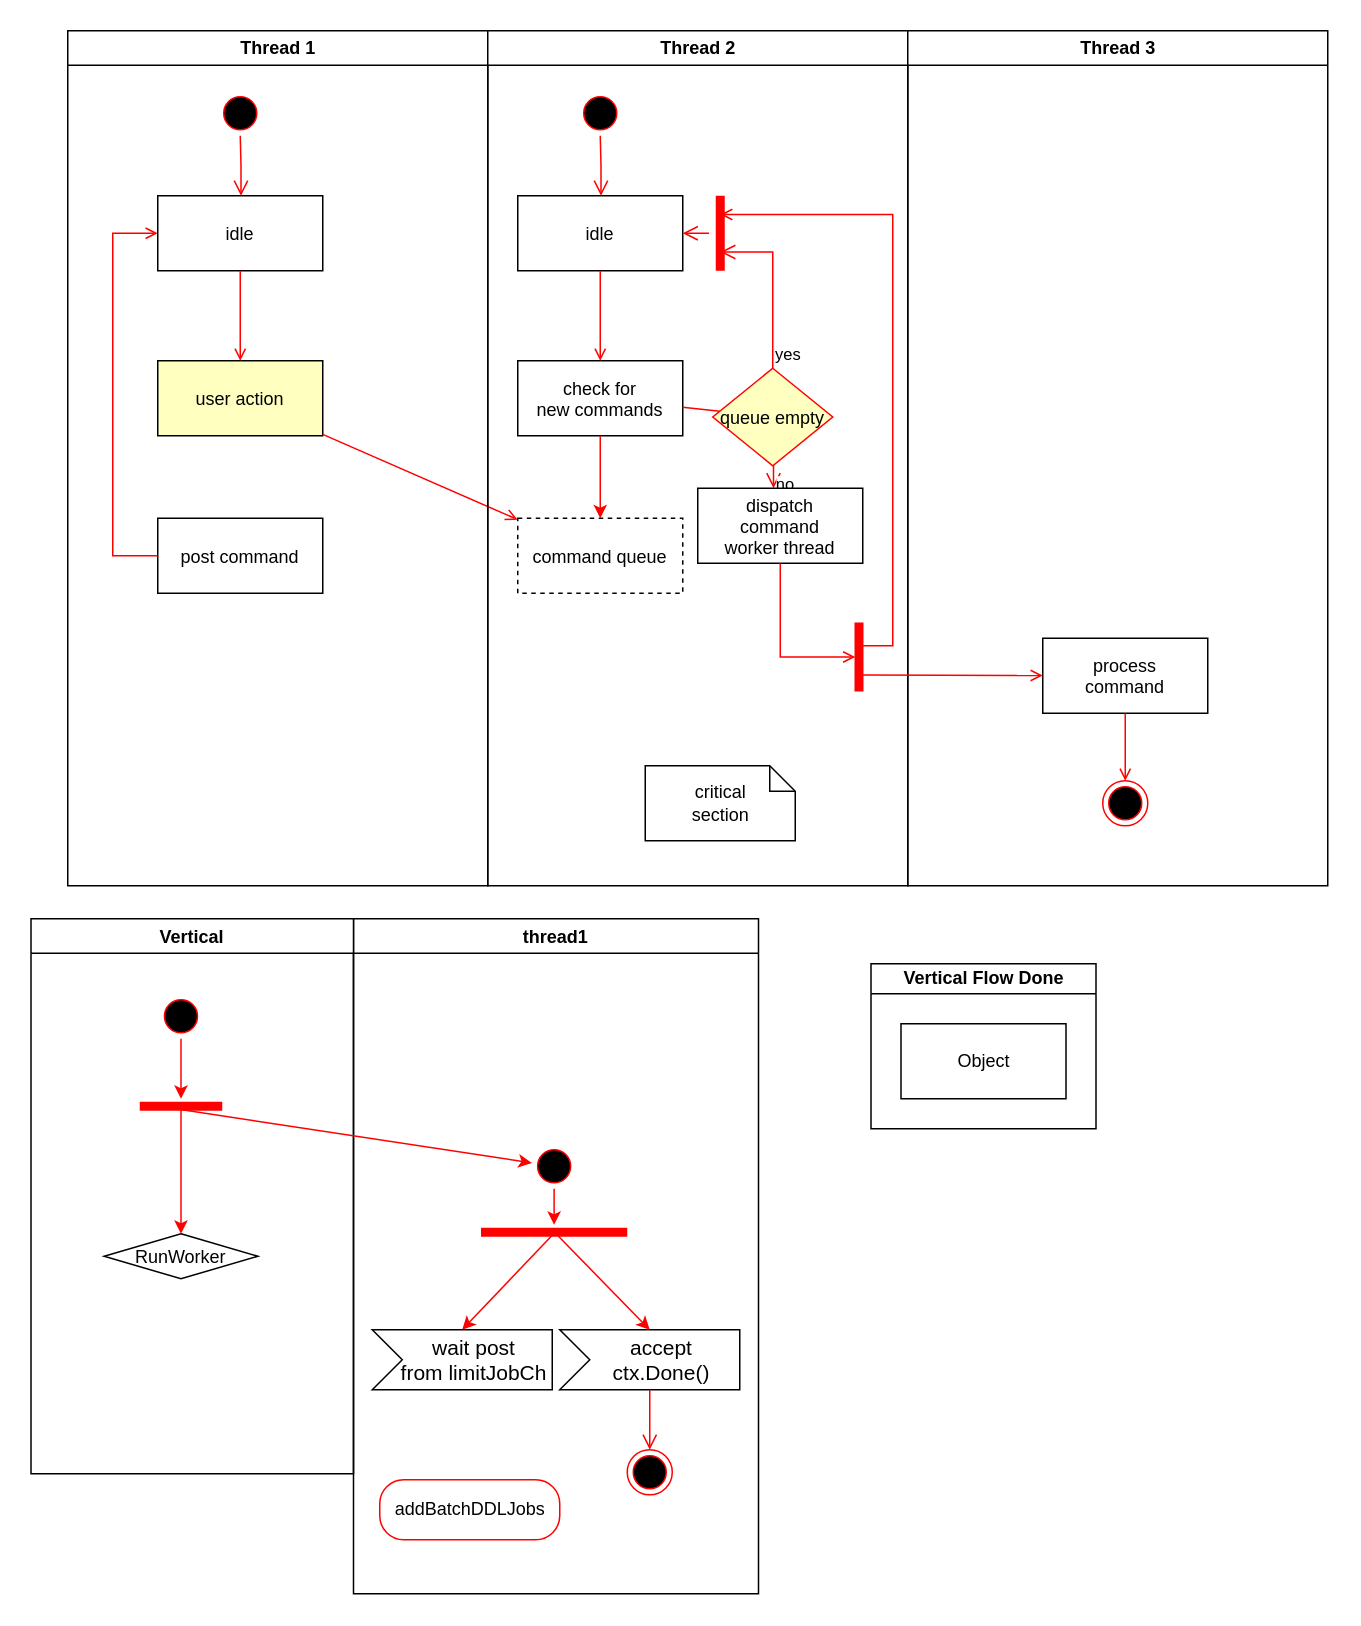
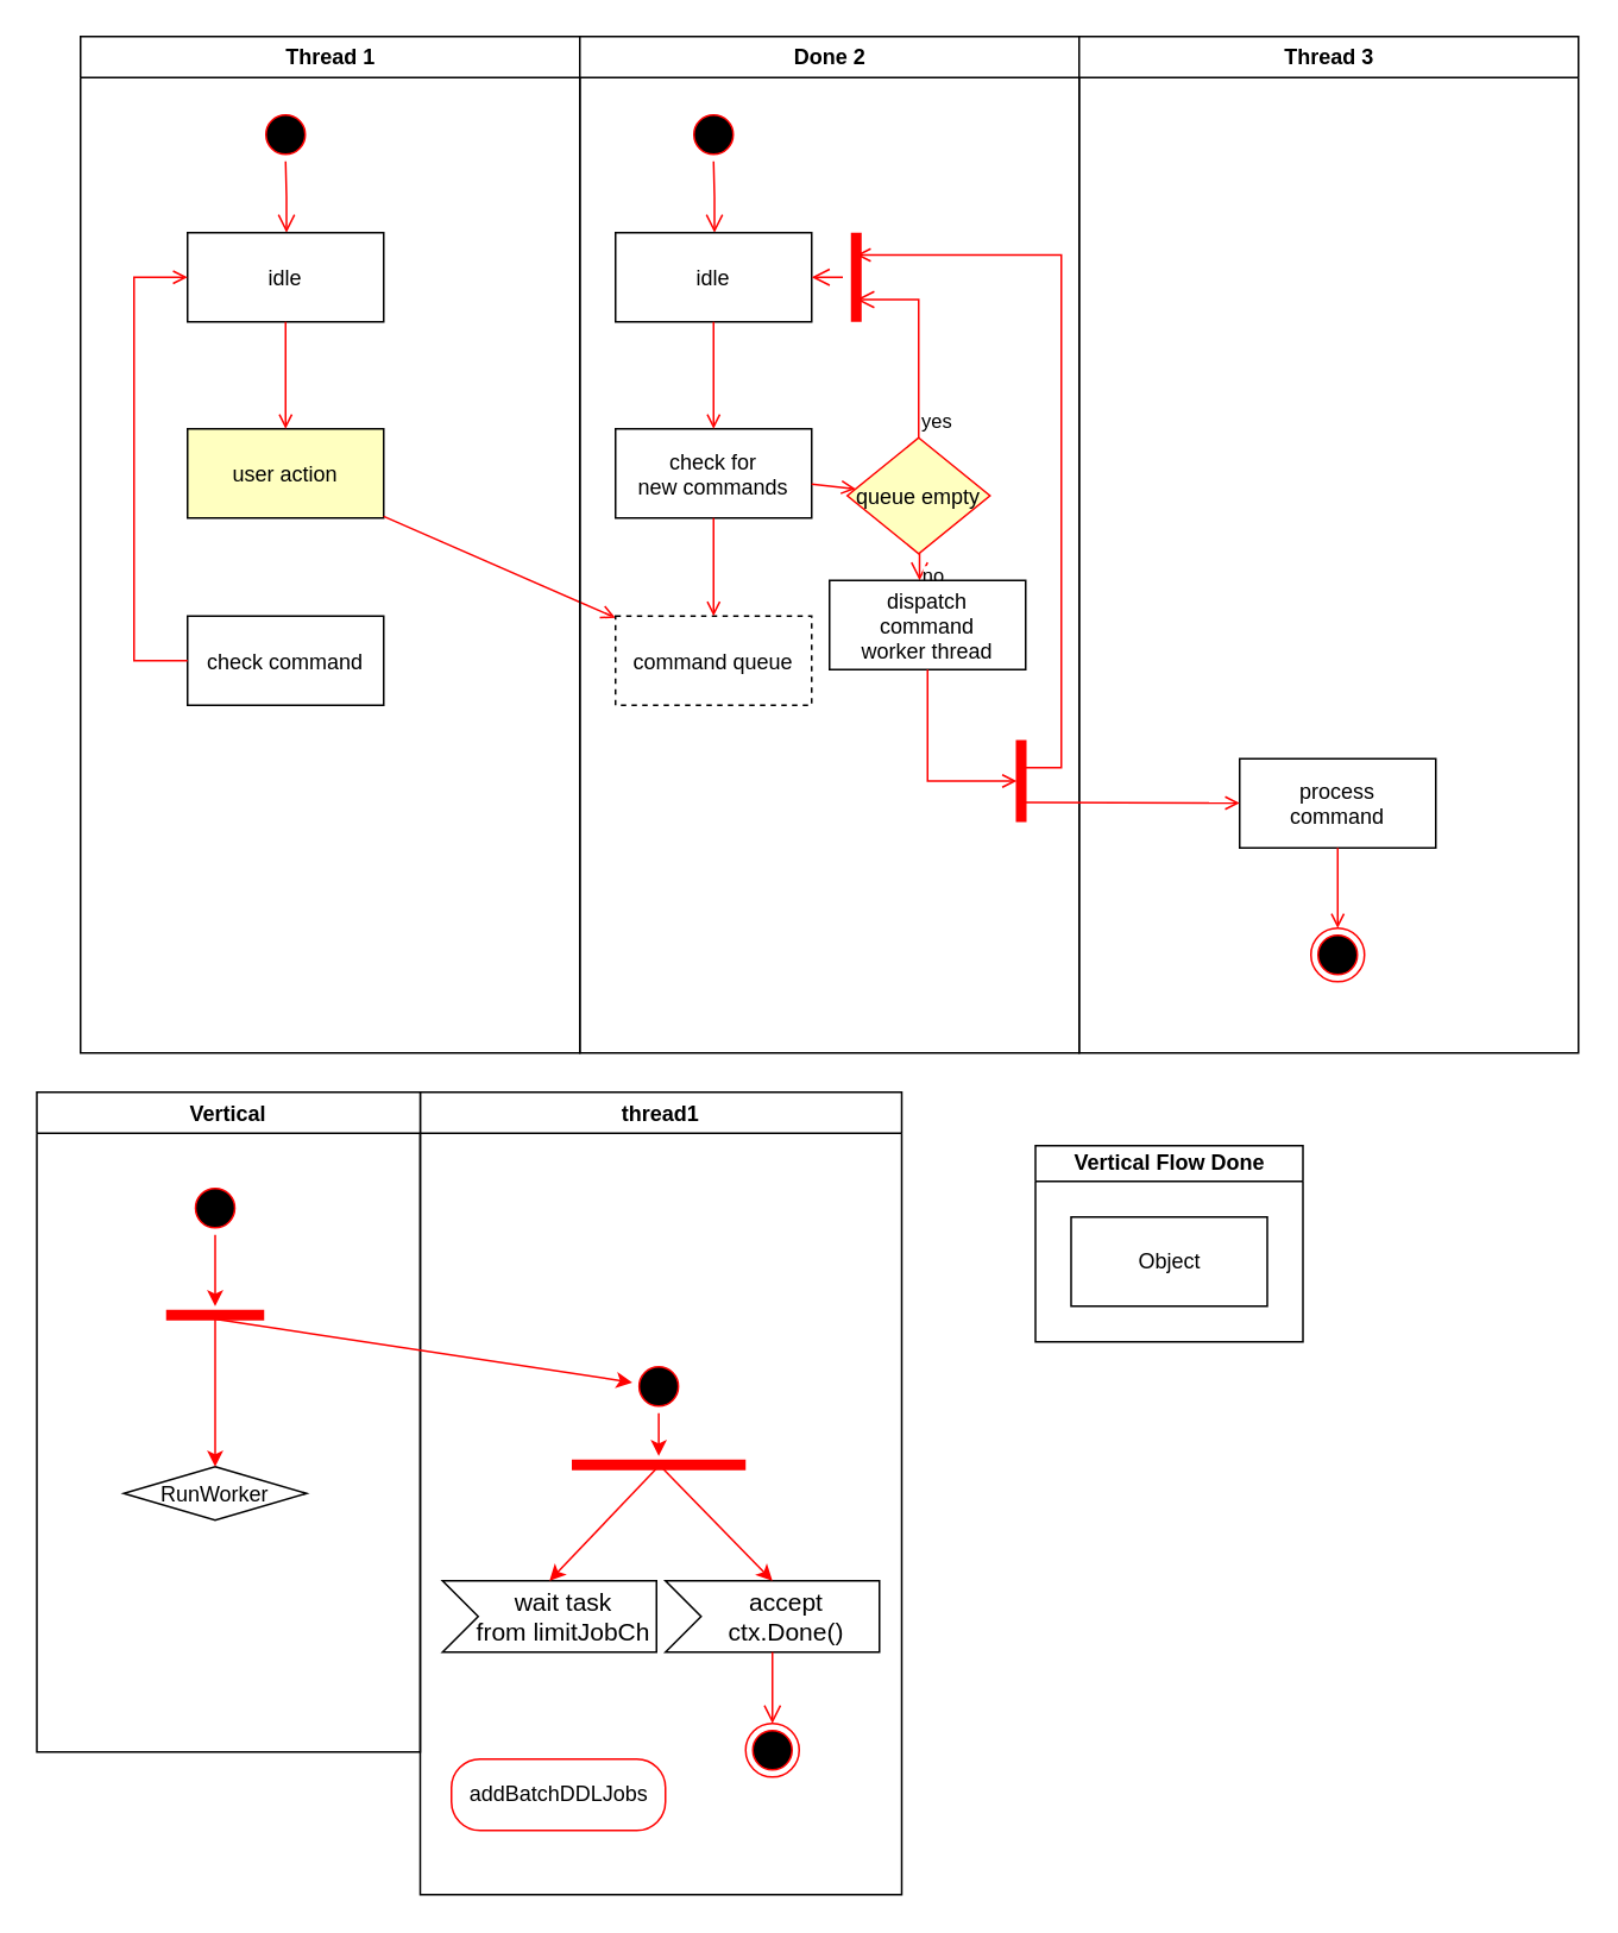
  <mxCell id="0" />
  <mxCell id="1" parent="0" />
  <mxCell id="2" value="Thread 1" style="swimlane;whiteSpace=wrap" parent="1" vertex="1"><mxGeometry x="44.5" y="20" width="280" height="570" as="geometry" /></mxCell>
  <mxCell id="3" value="" style="ellipse;shape=startState;fillColor=#000000;strokeColor=#ff0000;" parent="2" vertex="1"><mxGeometry x="100" y="40" width="30" height="30" as="geometry" /></mxCell>
  <mxCell id="4" value="" style="edgeStyle=elbowEdgeStyle;elbow=horizontal;verticalAlign=bottom;endArrow=open;endSize=8;strokeColor=#FF0000;endFill=1;rounded=0" parent="2" source="3" target="5" edge="1"><mxGeometry x="100" y="40" as="geometry"><mxPoint x="115" y="110" as="targetPoint" /></mxGeometry></mxCell>
  <mxCell id="5" value="idle" style="" parent="2" vertex="1"><mxGeometry x="60" y="110" width="110" height="50" as="geometry" /></mxCell>
  <mxCell id="6" value="user action" style="fillColor=#ffffc0;" parent="2" vertex="1"><mxGeometry x="60" y="220" width="110" height="50" as="geometry" /></mxCell>
  <mxCell id="7" value="" style="endArrow=open;strokeColor=#FF0000;endFill=1;rounded=0" parent="2" source="5" target="6" edge="1"><mxGeometry relative="1" as="geometry" /></mxCell>
- <mxCell id="8" value="post command" style="" parent="2" vertex="1"><mxGeometry x="60" y="325" width="110" height="50" as="geometry" /></mxCell>
+ <mxCell id="8" value="check command" style="" parent="2" vertex="1"><mxGeometry x="60" y="325" width="110" height="50" as="geometry" /></mxCell>
  <mxCell id="9" value="" style="endArrow=open;strokeColor=#FF0000;endFill=1;rounded=0;" parent="2" source="6" target="17" edge="1"><mxGeometry relative="1" as="geometry" /></mxCell>
  <mxCell id="10" value="" style="edgeStyle=elbowEdgeStyle;elbow=horizontal;strokeColor=#FF0000;endArrow=open;endFill=1;rounded=0" parent="2" source="8" target="5" edge="1"><mxGeometry width="100" height="100" relative="1" as="geometry"><mxPoint x="160" y="290" as="sourcePoint" /><mxPoint x="260" y="190" as="targetPoint" /><Array as="points"><mxPoint x="30" y="250" /></Array></mxGeometry></mxCell>
- <mxCell id="11" value="Thread 2" style="swimlane;whiteSpace=wrap" parent="1" vertex="1"><mxGeometry x="324.5" y="20" width="280" height="570" as="geometry" /></mxCell>
+ <mxCell id="11" value="Done 2" style="swimlane;whiteSpace=wrap" parent="1" vertex="1"><mxGeometry x="324.5" y="20" width="280" height="570" as="geometry" /></mxCell>
  <mxCell id="12" value="" style="ellipse;shape=startState;fillColor=#000000;strokeColor=#ff0000;" parent="11" vertex="1"><mxGeometry x="60" y="40" width="30" height="30" as="geometry" /></mxCell>
  <mxCell id="13" value="" style="edgeStyle=elbowEdgeStyle;elbow=horizontal;verticalAlign=bottom;endArrow=open;endSize=8;strokeColor=#FF0000;endFill=1;rounded=0" parent="11" source="12" target="14" edge="1"><mxGeometry x="40" y="20" as="geometry"><mxPoint x="55" y="90" as="targetPoint" /></mxGeometry></mxCell>
  <mxCell id="14" value="idle" style="" parent="11" vertex="1"><mxGeometry x="20" y="110" width="110" height="50" as="geometry" /></mxCell>
  <mxCell id="15" value="check for &#10;new commands" style="" parent="11" vertex="1"><mxGeometry x="20" y="220" width="110" height="50" as="geometry" /></mxCell>
  <mxCell id="16" value="" style="endArrow=open;strokeColor=#FF0000;endFill=1;rounded=0" parent="11" source="14" target="15" edge="1"><mxGeometry relative="1" as="geometry" /></mxCell>
  <mxCell id="17" value="command queue" style="dashed=1;" parent="11" vertex="1"><mxGeometry x="20" y="325" width="110" height="50" as="geometry" /></mxCell>
- <mxCell id="18" value="" style="endArrow=classic;strokeColor=#FF0000;endFill=1;rounded=0;" parent="11" source="15" target="17" edge="1"><mxGeometry relative="1" as="geometry" /></mxCell>
+ <mxCell id="18" value="" style="endArrow=open;strokeColor=#FF0000;endFill=1;rounded=0" parent="11" source="15" target="17" edge="1"><mxGeometry relative="1" as="geometry" /></mxCell>
  <mxCell id="19" value="queue empty" style="rhombus;fillColor=#ffffc0;strokeColor=#ff0000;" parent="11" vertex="1"><mxGeometry x="150" y="225" width="80" height="65" as="geometry" /></mxCell>
  <mxCell id="20" value="yes" style="edgeStyle=elbowEdgeStyle;elbow=horizontal;align=left;verticalAlign=bottom;endArrow=open;endSize=8;strokeColor=#FF0000;exitX=0.5;exitY=0;endFill=1;rounded=0;entryX=0.75;entryY=0.5;entryPerimeter=0" parent="11" source="19" target="23" edge="1"><mxGeometry x="-1" relative="1" as="geometry"><mxPoint x="160" y="150" as="targetPoint" /><Array as="points"><mxPoint x="190" y="180" /></Array></mxGeometry></mxCell>
  <mxCell id="21" value="no" style="edgeStyle=elbowEdgeStyle;elbow=horizontal;align=left;verticalAlign=top;endArrow=open;endSize=8;strokeColor=#FF0000;endFill=1;rounded=0" parent="11" source="19" target="25" edge="1"><mxGeometry x="-1" relative="1" as="geometry"><mxPoint x="190" y="305" as="targetPoint" /></mxGeometry></mxCell>
- <mxCell id="22" value="" style="endArrow=none;strokeColor=#FF0000;endFill=1;rounded=0;" parent="11" source="15" target="19" edge="1"><mxGeometry relative="1" as="geometry" /></mxCell>
+ <mxCell id="22" value="" style="endArrow=open;strokeColor=#FF0000;endFill=1;rounded=0" parent="11" source="15" target="19" edge="1"><mxGeometry relative="1" as="geometry" /></mxCell>
  <mxCell id="23" value="" style="shape=line;strokeWidth=6;strokeColor=#ff0000;rotation=90" parent="11" vertex="1"><mxGeometry x="130" y="127.5" width="50" height="15" as="geometry" /></mxCell>
  <mxCell id="24" value="" style="edgeStyle=elbowEdgeStyle;elbow=horizontal;verticalAlign=bottom;endArrow=open;endSize=8;strokeColor=#FF0000;endFill=1;rounded=0" parent="11" source="23" target="14" edge="1"><mxGeometry x="130" y="90" as="geometry"><mxPoint x="230" y="140" as="targetPoint" /></mxGeometry></mxCell>
  <mxCell id="25" value="dispatch&#10;command&#10;worker thread" style="" parent="11" vertex="1"><mxGeometry x="140" y="305" width="110" height="50" as="geometry" /></mxCell>
- <mxCell id="26" value="critical&#10;section" style="shape=note;whiteSpace=wrap;size=17" parent="11" vertex="1"><mxGeometry x="105" y="490" width="100" height="50" as="geometry" /></mxCell>
  <mxCell id="27" value="" style="whiteSpace=wrap;strokeColor=#FF0000;fillColor=#FF0000" parent="11" vertex="1"><mxGeometry x="245" y="395" width="5" height="45" as="geometry" /></mxCell>
  <mxCell id="28" value="" style="edgeStyle=elbowEdgeStyle;elbow=horizontal;entryX=0;entryY=0.5;strokeColor=#FF0000;endArrow=open;endFill=1;rounded=0" parent="11" source="25" target="27" edge="1"><mxGeometry width="100" height="100" relative="1" as="geometry"><mxPoint x="60" y="480" as="sourcePoint" /><mxPoint x="160" y="380" as="targetPoint" /><Array as="points"><mxPoint x="195" y="400" /></Array></mxGeometry></mxCell>
  <mxCell id="29" value="Thread 3" style="swimlane;whiteSpace=wrap" parent="1" vertex="1"><mxGeometry x="604.5" y="20" width="280" height="570" as="geometry" /></mxCell>
  <mxCell id="30" value="process&#10;command" style="" parent="29" vertex="1"><mxGeometry x="90" y="405" width="110" height="50" as="geometry" /></mxCell>
  <mxCell id="31" value="" style="edgeStyle=elbowEdgeStyle;elbow=horizontal;strokeColor=#FF0000;endArrow=open;endFill=1;rounded=0;entryX=0.25;entryY=0.5;entryPerimeter=0" parent="29" target="23" edge="1"><mxGeometry width="100" height="100" relative="1" as="geometry"><mxPoint x="-30" y="410" as="sourcePoint" /><mxPoint x="-120" y="120" as="targetPoint" /><Array as="points"><mxPoint x="-10" y="135" /></Array></mxGeometry></mxCell>
  <mxCell id="32" value="" style="edgeStyle=none;strokeColor=#FF0000;endArrow=open;endFill=1;rounded=0" parent="29" target="30" edge="1"><mxGeometry width="100" height="100" relative="1" as="geometry"><mxPoint x="-30" y="429.5" as="sourcePoint" /><mxPoint x="90" y="429.5" as="targetPoint" /></mxGeometry></mxCell>
  <mxCell id="33" value="" style="ellipse;shape=endState;fillColor=#000000;strokeColor=#ff0000" parent="29" vertex="1"><mxGeometry x="130" y="500" width="30" height="30" as="geometry" /></mxCell>
  <mxCell id="34" value="" style="endArrow=open;strokeColor=#FF0000;endFill=1;rounded=0" parent="29" source="30" target="33" edge="1"><mxGeometry relative="1" as="geometry" /></mxCell>
  <mxCell id="35" value="Vertical Flow Done" style="swimlane;html=1;startSize=20;horizontal=1;childLayout=flowLayout;flowOrientation=north;resizable=0;interRankCellSpacing=50;containerType=tree;" vertex="1" parent="1"><mxGeometry x="580" y="642" width="150" height="110" as="geometry" /></mxCell>
  <mxCell id="36" value="Object" style="html=1;" vertex="1" parent="35"><mxGeometry x="20" y="40" width="110" height="50" as="geometry" /></mxCell>
  <mxCell id="37" value="thread1" style="swimlane;" vertex="1" parent="1"><mxGeometry x="235" y="612" width="270" height="450" as="geometry" /></mxCell>
  <mxCell id="38" value="" style="ellipse;html=1;shape=startState;fillColor=#000000;strokeColor=#ff0000;" vertex="1" parent="37"><mxGeometry x="118.75" y="150" width="30" height="30" as="geometry" /></mxCell>
  <mxCell id="39" value="" style="shape=line;html=1;strokeWidth=6;strokeColor=#ff0000;" vertex="1" parent="37"><mxGeometry x="85" y="204" width="97.5" height="10" as="geometry" /></mxCell>
  <mxCell id="40" value="&lt;div&gt;accept &lt;br&gt;&lt;/div&gt;&lt;div&gt;ctx.Done()&lt;/div&gt;" style="html=1;shape=mxgraph.infographic.ribbonSimple;notch1=20;notch2=0;align=center;verticalAlign=middle;fontSize=14;fontStyle=0;fillColor=#FFFFFF;flipH=0;spacingRight=0;spacingLeft=14;" vertex="1" parent="37"><mxGeometry x="137.5" y="274" width="120" height="40" as="geometry" /></mxCell>
  <mxCell id="41" value="" style="ellipse;html=1;shape=endState;fillColor=#000000;strokeColor=#ff0000;" vertex="1" parent="37"><mxGeometry x="182.5" y="354" width="30" height="30" as="geometry" /></mxCell>
  <mxCell id="42" value="" style="edgeStyle=orthogonalEdgeStyle;html=1;verticalAlign=bottom;endArrow=open;endSize=8;strokeColor=#ff0000;entryX=0.5;entryY=0;entryDx=0;entryDy=0;" edge="1" parent="37" target="41"><mxGeometry relative="1" as="geometry"><mxPoint x="222.5" y="409" as="targetPoint" /><mxPoint x="197.5" y="314" as="sourcePoint" /><Array as="points"><mxPoint x="197.5" y="324" /><mxPoint x="197.5" y="324" /></Array></mxGeometry></mxCell>
- <mxCell id="43" value="&lt;div&gt;wait post &lt;br&gt;&lt;/div&gt;&lt;div&gt;from limitJobCh&lt;/div&gt;" style="html=1;shape=mxgraph.infographic.ribbonSimple;notch1=20;notch2=0;align=center;verticalAlign=middle;fontSize=14;fontStyle=0;fillColor=#FFFFFF;flipH=0;spacingRight=0;spacingLeft=14;" vertex="1" parent="37"><mxGeometry x="12.5" y="274" width="120" height="40" as="geometry" /></mxCell>
+ <mxCell id="43" value="&lt;div&gt;wait task &lt;br&gt;&lt;/div&gt;&lt;div&gt;from limitJobCh&lt;/div&gt;" style="html=1;shape=mxgraph.infographic.ribbonSimple;notch1=20;notch2=0;align=center;verticalAlign=middle;fontSize=14;fontStyle=0;fillColor=#FFFFFF;flipH=0;spacingRight=0;spacingLeft=14;" vertex="1" parent="37"><mxGeometry x="12.5" y="274" width="120" height="40" as="geometry" /></mxCell>
  <mxCell id="44" value="addBatchDDLJobs" style="rounded=1;whiteSpace=wrap;html=1;arcSize=40;fontColor=#000000;fillColor=#ffffff;strokeColor=#ff0000;" vertex="1" parent="37"><mxGeometry x="17.5" y="374" width="120" height="40" as="geometry" /></mxCell>
  <mxCell id="45" value="" style="endArrow=classic;html=1;strokeColor=#FF0000;exitX=0.492;exitY=0.644;exitDx=0;exitDy=0;exitPerimeter=0;entryX=0;entryY=0;entryDx=60;entryDy=0;entryPerimeter=0;" edge="1" parent="37" source="39" target="43"><mxGeometry width="50" height="50" relative="1" as="geometry"><mxPoint x="45" y="180" as="sourcePoint" /><mxPoint x="95" y="130" as="targetPoint" /></mxGeometry></mxCell>
  <mxCell id="46" value="" style="endArrow=classic;html=1;strokeColor=#FF0000;exitX=0.5;exitY=1;exitDx=0;exitDy=0;" edge="1" parent="37" source="38" target="39"><mxGeometry width="50" height="50" relative="1" as="geometry"><mxPoint x="45" y="180" as="sourcePoint" /><mxPoint x="95" y="130" as="targetPoint" /></mxGeometry></mxCell>
  <mxCell id="47" value="" style="endArrow=classic;html=1;strokeColor=#FF0000;entryX=0;entryY=0;entryDx=60;entryDy=0;entryPerimeter=0;exitX=0.503;exitY=0.505;exitDx=0;exitDy=0;exitPerimeter=0;" edge="1" parent="37" source="39" target="40"><mxGeometry width="50" height="50" relative="1" as="geometry"><mxPoint x="145" y="214" as="sourcePoint" /><mxPoint x="95" y="130" as="targetPoint" /></mxGeometry></mxCell>
  <mxCell id="48" value="Vertical" style="swimlane;" vertex="1" parent="1"><mxGeometry x="20" y="612" width="215" height="370" as="geometry" /></mxCell>
  <mxCell id="49" value="" style="ellipse;html=1;shape=startState;fillColor=#000000;strokeColor=#ff0000;" vertex="1" parent="48"><mxGeometry x="85" y="50" width="30" height="30" as="geometry" /></mxCell>
  <mxCell id="50" value="" style="shape=line;html=1;strokeWidth=6;strokeColor=#ff0000;" vertex="1" parent="48"><mxGeometry x="72.5" y="120" width="55" height="10" as="geometry" /></mxCell>
  <mxCell id="51" value="" style="endArrow=classic;html=1;strokeColor=#FF0000;exitX=0.5;exitY=1;exitDx=0;exitDy=0;" edge="1" parent="48" source="49" target="50"><mxGeometry width="50" height="50" relative="1" as="geometry"><mxPoint x="260" y="180" as="sourcePoint" /><mxPoint x="310" y="130" as="targetPoint" /></mxGeometry></mxCell>
  <mxCell id="52" value="RunWorker" style="rhombus;" vertex="1" parent="48"><mxGeometry x="48.75" y="210" width="102.5" height="30" as="geometry" /></mxCell>
  <mxCell id="53" value="" style="endArrow=classic;html=1;strokeColor=#FF0000;exitX=0.512;exitY=0.738;exitDx=0;exitDy=0;exitPerimeter=0;" edge="1" parent="1" source="50" target="38"><mxGeometry width="50" height="50" relative="1" as="geometry"><mxPoint x="180" y="812" as="sourcePoint" /><mxPoint x="230" y="762" as="targetPoint" /></mxGeometry></mxCell>
  <mxCell id="54" value="" style="endArrow=classic;html=1;strokeColor=#FF0000;entryX=0.5;entryY=0;entryDx=0;entryDy=0;" edge="1" parent="1" target="52"><mxGeometry width="50" height="50" relative="1" as="geometry"><mxPoint x="120" y="737" as="sourcePoint" /><mxPoint x="120" y="792" as="targetPoint" /></mxGeometry></mxCell>
